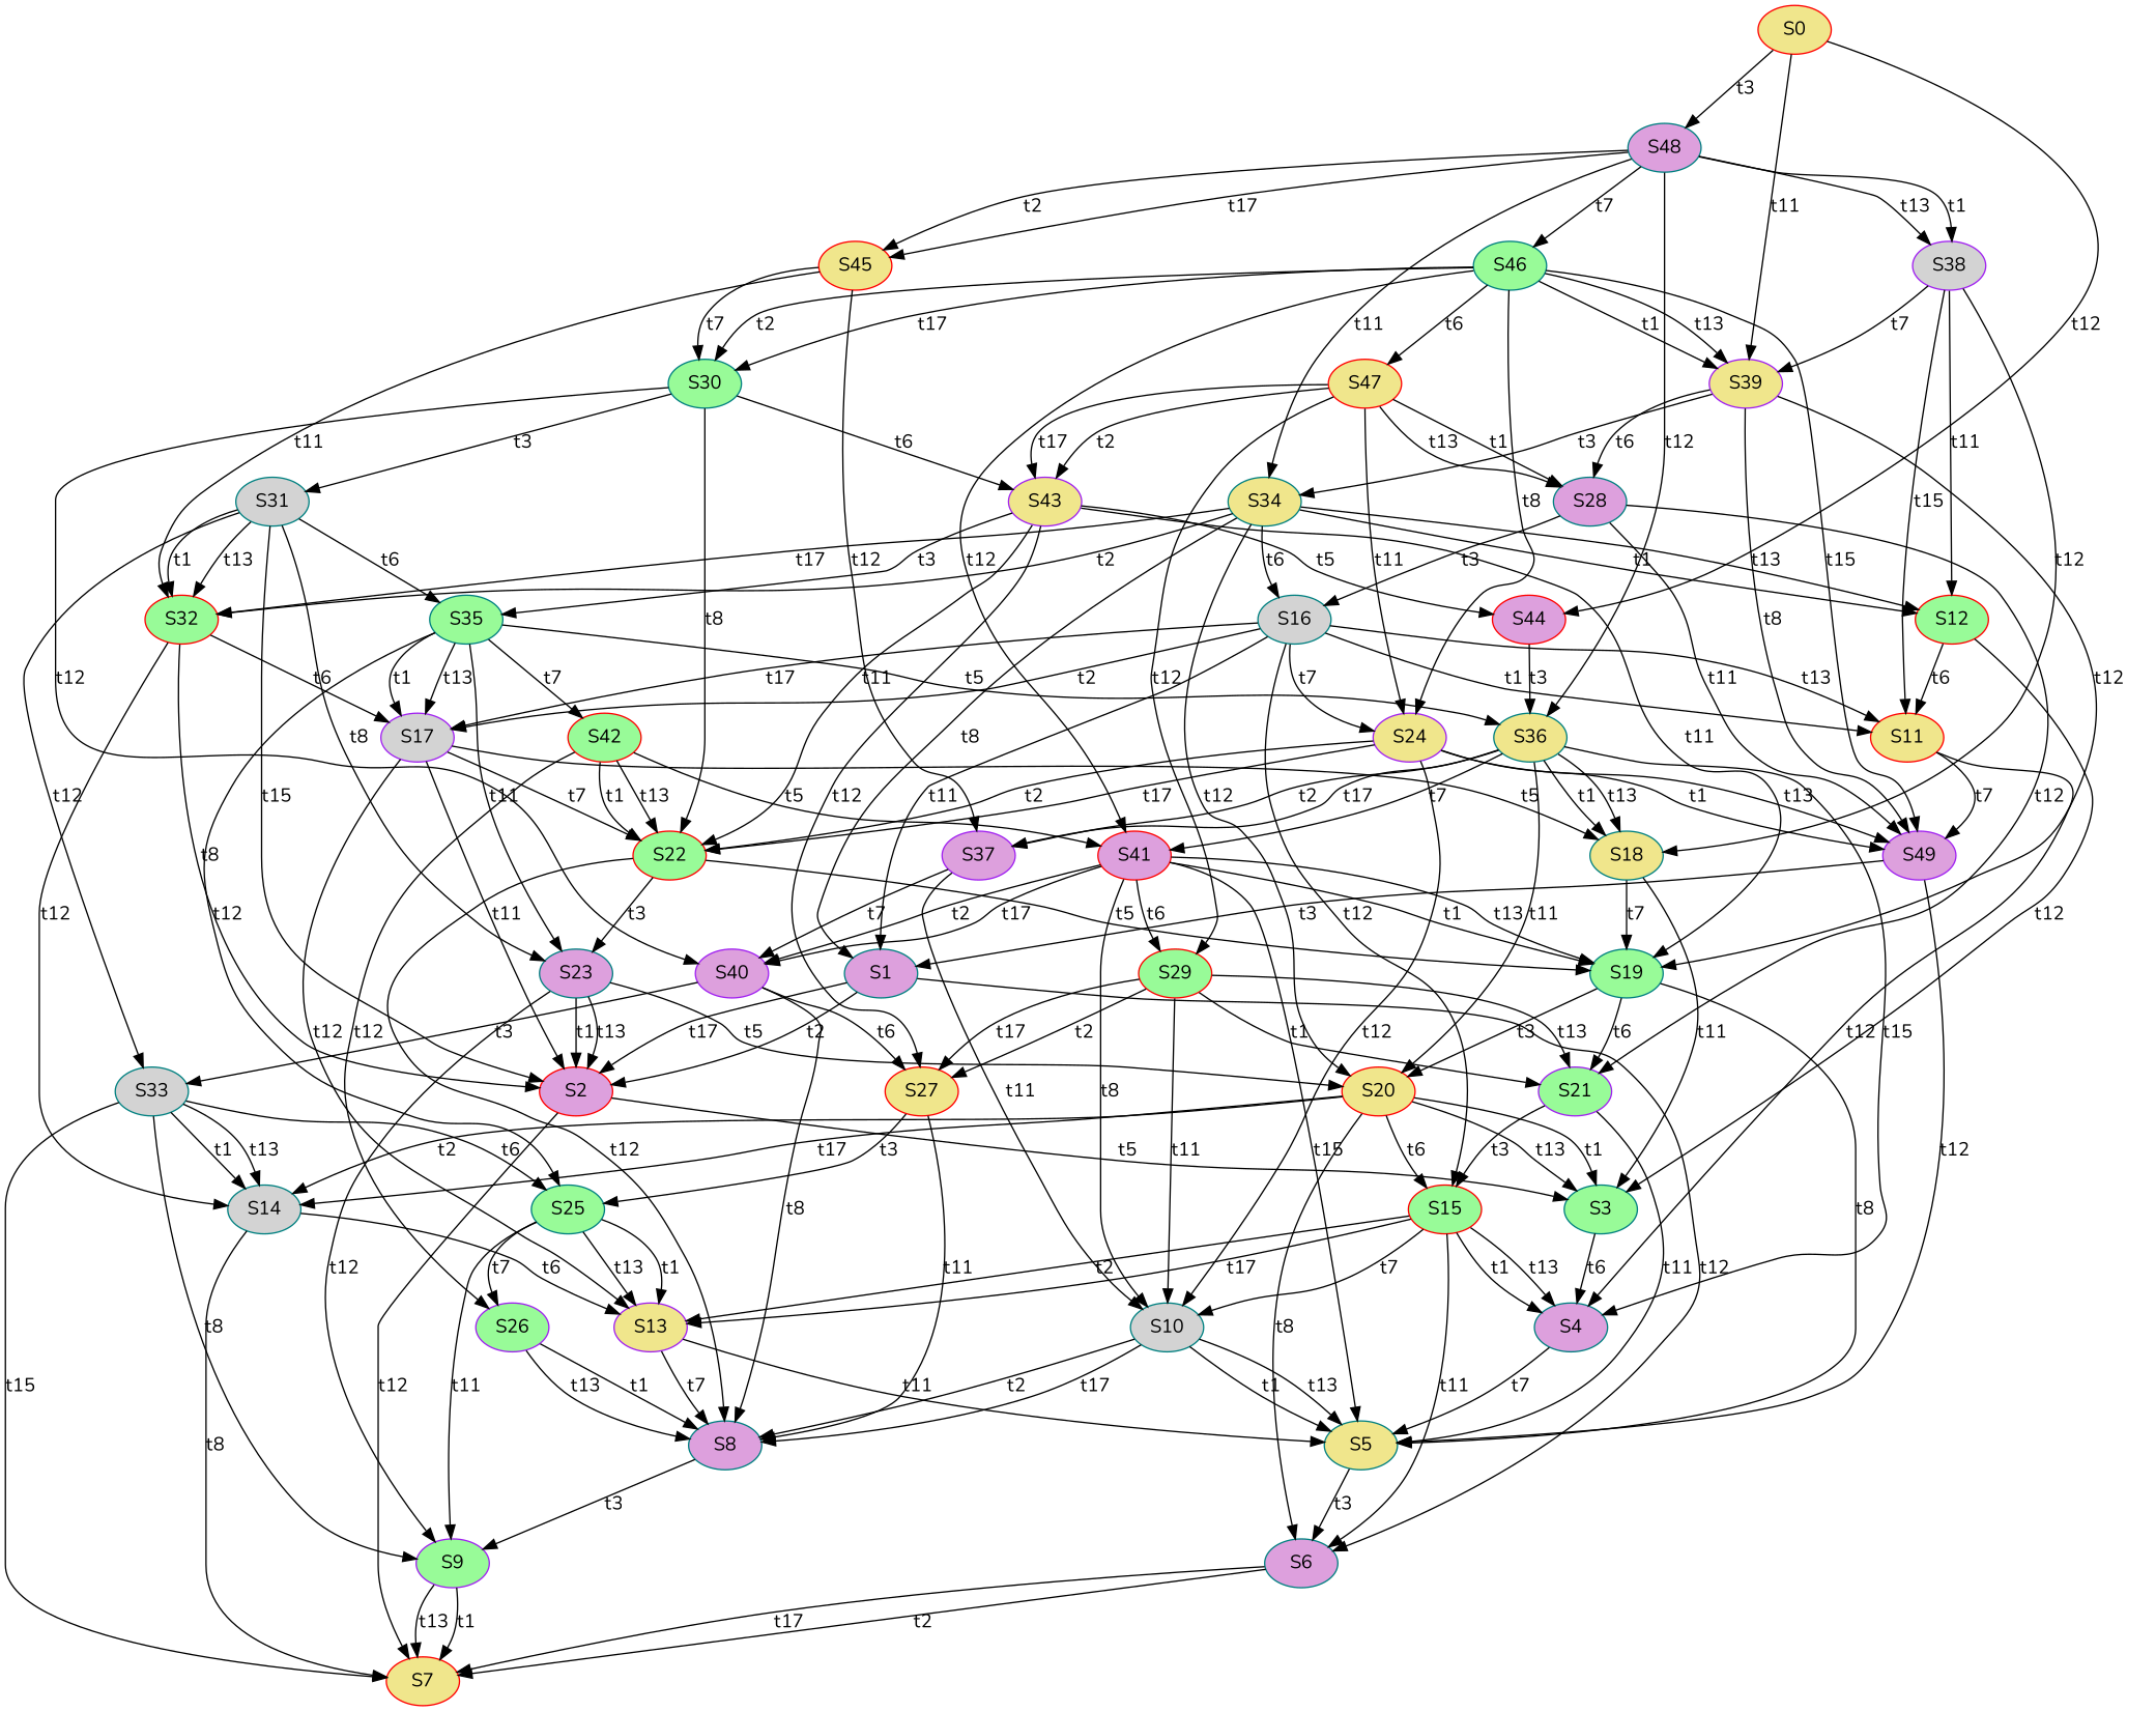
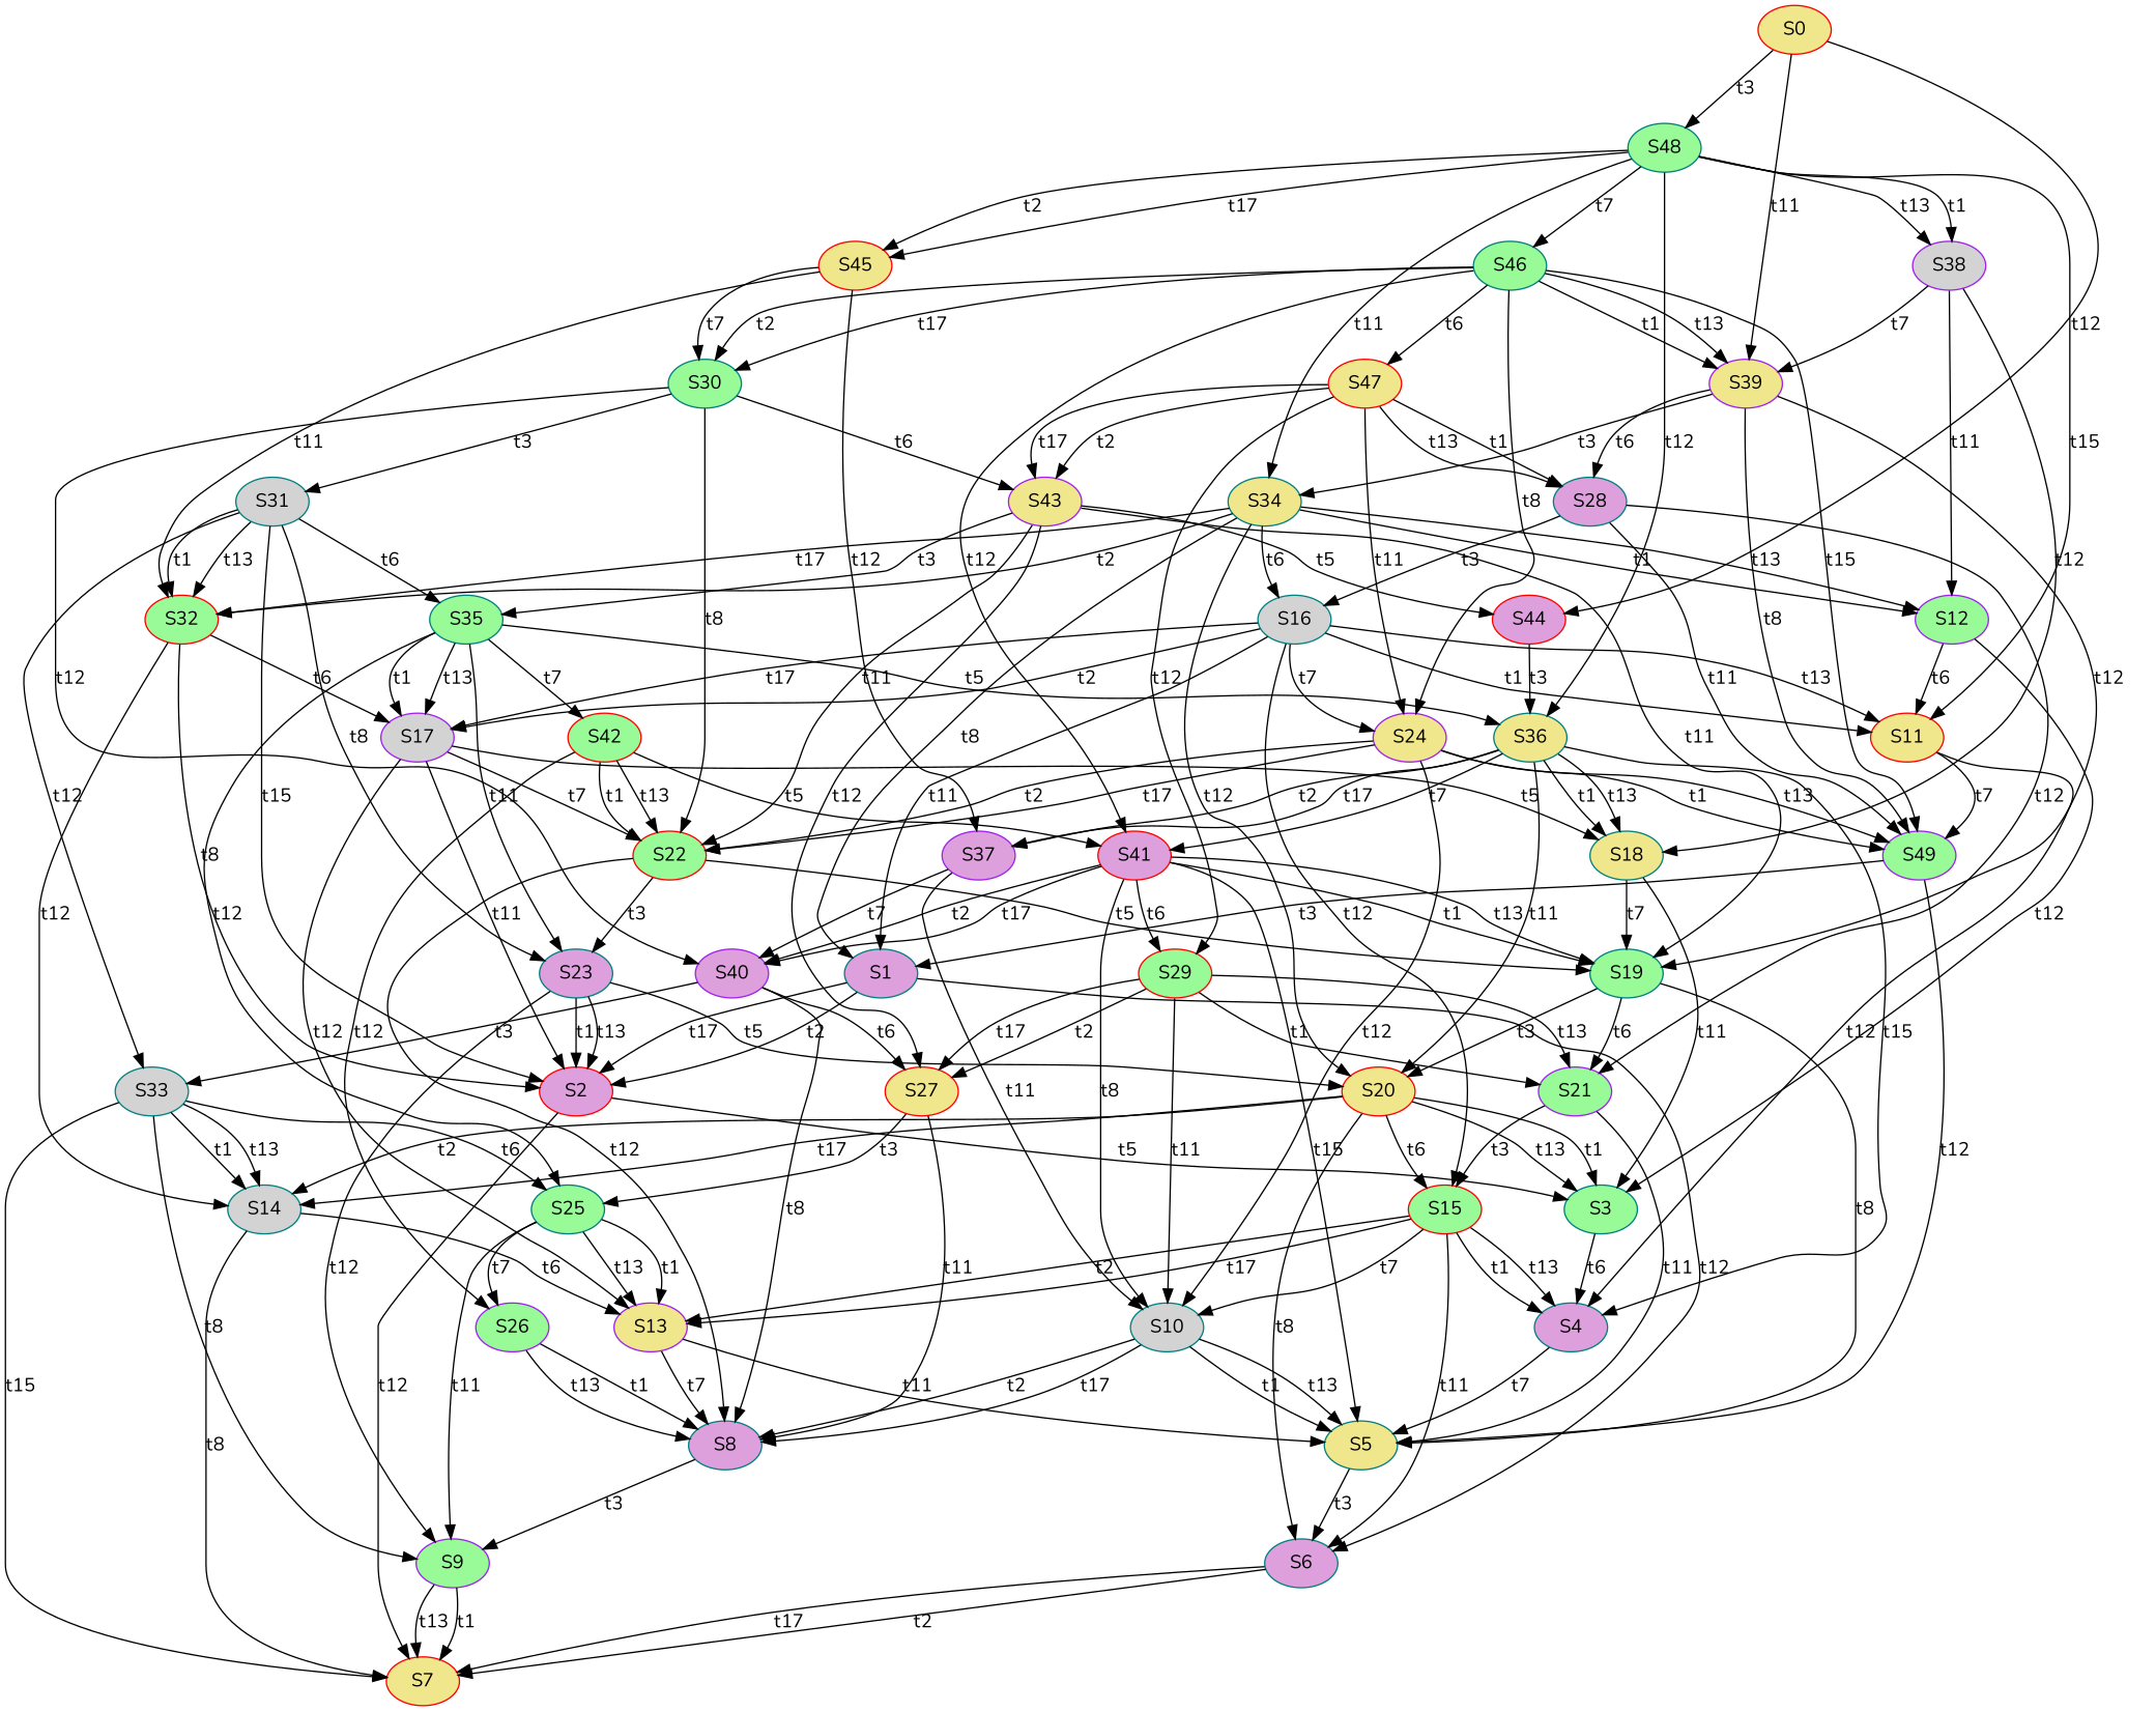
  digraph {
    fontname=Nunito
    node [color=teal fillcolor=palegreen fontname=Nunito style=filled]
    edge [fontname=Nunito]
    S11 [color=red fillcolor=khaki]
-   S49 [color=purple fillcolor=plum]
+   S49 [color=purple]
    S4 [fillcolor=plum]
    S1 [fillcolor=plum]
    S5 [fillcolor=khaki]
    S17 [color=purple fillcolor=lightgrey]
    S2 [color=red fillcolor=plum]
    S22 [color=red]
    S13 [color=purple fillcolor=khaki]
    S18 [fillcolor=khaki]
    S3
    S7 [color=red fillcolor=khaki]
    S23 [fillcolor=plum]
    S8 [fillcolor=plum]
    S19
    S28 [fillcolor=plum]
    S16 [fillcolor=lightgrey]
    S21 [color=purple]
    S24 [color=purple fillcolor=khaki]
    S15 [color=red]
    S38 [color=purple fillcolor=lightgrey]
-   S12 [color=red]
+   S12 [color=purple]
    S39 [color=purple fillcolor=khaki]
    S34 [fillcolor=khaki]
    S35
    S42 [color=red]
    S25
    S36 [fillcolor=khaki]
    S43 [color=purple fillcolor=khaki]
    S27 [color=red fillcolor=khaki]
    S44 [color=red fillcolor=plum]
    S45 [color=red fillcolor=khaki]
    S30
    S32 [color=red]
    S37 [color=purple fillcolor=plum]
    S31 [fillcolor=lightgrey]
    S40 [color=purple fillcolor=plum]
    S14 [fillcolor=lightgrey]
    S10 [fillcolor=lightgrey]
    S0 [color=red fillcolor=khaki]
-   S48 [fillcolor=plum]
+   S48
    S46
    S6 [fillcolor=plum]
    S9 [color=purple]
    S20 [color=red fillcolor=khaki]
    S26 [color=purple]
    S41 [color=red fillcolor=plum]
    S47 [color=red fillcolor=khaki]
    S29 [color=red]
    S33 [fillcolor=lightgrey]
    S11 -> S49 [label=t7]
    S11 -> S4 [label=t12]
    S49 -> S1 [label=t3]
    S49 -> S5 [label=t12]
    S4 -> S5 [label=t7]
    S1 -> S2 [label=t2]
    S1 -> S2 [label=t17]
    S1 -> S6 [label=t12]
    S5 -> S6 [label=t3]
    S17 -> S2 [label=t11]
    S17 -> S22 [label=t7]
    S17 -> S13 [label=t12]
    S17 -> S18 [label=t5]
    S2 -> S3 [label=t5]
    S2 -> S7 [label=t12]
    S22 -> S23 [label=t3]
    S22 -> S8 [label=t12]
    S22 -> S19 [label=t5]
    S13 -> S5 [label=t11]
    S13 -> S8 [label=t7]
    S18 -> S3 [label=t11]
    S18 -> S19 [label=t7]
    S3 -> S4 [label=t6]
    S23 -> S2 [label=t1]
    S23 -> S2 [label=t13]
    S23 -> S9 [label=t12]
    S23 -> S20 [label=t5]
    S8 -> S9 [label=t3]
    S19 -> S5 [label=t8]
    S19 -> S21 [label=t6]
    S19 -> S20 [label=t3]
    S28 -> S49 [label=t11]
    S28 -> S16 [label=t3]
    S28 -> S21 [label=t12]
    S16 -> S11 [label=t1]
    S16 -> S11 [label=t13]
    S16 -> S1 [label=t11]
    S16 -> S17 [label=t2]
    S16 -> S17 [label=t17]
    S16 -> S24 [label=t7]
    S16 -> S15 [label=t12]
    S21 -> S5 [label=t11]
    S21 -> S15 [label=t3]
    S24 -> S49 [label=t1]
    S24 -> S49 [label=t13]
    S24 -> S22 [label=t2]
    S24 -> S22 [label=t17]
    S24 -> S10 [label=t12]
    S15 -> S4 [label=t1]
    S15 -> S4 [label=t13]
    S15 -> S13 [label=t2]
    S15 -> S13 [label=t17]
    S15 -> S10 [label=t7]
    S15 -> S6 [label=t11]
    S38 -> S18 [label=t12]
    S38 -> S12 [label=t11]
    S38 -> S39 [label=t7]
    S12 -> S11 [label=t6]
    S12 -> S3 [label=t12]
    S39 -> S49 [label=t8]
    S39 -> S19 [label=t12]
    S39 -> S28 [label=t6]
    S39 -> S34 [label=t3]
    S34 -> S1 [label=t8]
    S34 -> S16 [label=t6]
    S34 -> S12 [label=t1]
    S34 -> S12 [label=t13]
    S34 -> S32 [label=t2]
    S34 -> S32 [label=t17]
    S34 -> S20 [label=t12]
    S35 -> S17 [label=t1]
    S35 -> S17 [label=t13]
    S35 -> S23 [label=t11]
    S35 -> S42 [label=t7]
    S35 -> S25 [label=t12]
    S35 -> S36 [label=t5]
    S42 -> S22 [label=t1]
    S42 -> S22 [label=t13]
    S42 -> S26 [label=t12]
    S42 -> S41 [label=t5]
    S25 -> S13 [label=t1]
    S25 -> S13 [label=t13]
    S25 -> S9 [label=t11]
    S25 -> S26 [label=t7]
    S36 -> S4 [label=t15]
    S36 -> S18 [label=t1]
    S36 -> S18 [label=t13]
    S36 -> S37 [label=t2]
    S36 -> S37 [label=t17]
    S36 -> S20 [label=t11]
    S36 -> S41 [label=t7]
    S43 -> S22 [label=t11]
    S43 -> S19 [label=t11]
    S43 -> S35 [label=t3]
    S43 -> S27 [label=t12]
    S43 -> S44 [label=t5]
    S27 -> S8 [label=t11]
    S27 -> S25 [label=t3]
    S44 -> S36 [label=t3]
    S45 -> S30 [label=t7]
    S45 -> S32 [label=t11]
    S45 -> S37 [label=t12]
    S30 -> S22 [label=t8]
    S30 -> S43 [label=t6]
    S30 -> S31 [label=t3]
    S30 -> S40 [label=t12]
    S32 -> S17 [label=t6]
    S32 -> S2 [label=t8]
    S32 -> S14 [label=t12]
    S37 -> S40 [label=t7]
    S37 -> S10 [label=t11]
    S31 -> S2 [label=t15]
    S31 -> S23 [label=t8]
    S31 -> S35 [label=t6]
    S31 -> S32 [label=t1]
    S31 -> S32 [label=t13]
    S31 -> S33 [label=t12]
    S40 -> S8 [label=t8]
    S40 -> S27 [label=t6]
    S40 -> S33 [label=t3]
    S14 -> S13 [label=t6]
    S14 -> S7 [label=t8]
    S10 -> S5 [label=t1]
    S10 -> S5 [label=t13]
    S10 -> S8 [label=t2]
    S10 -> S8 [label=t17]
    S0 -> S39 [label=t11]
    S0 -> S44 [label=t12]
    S0 -> S48 [label=t3]
-   S38 -> S11 [label=t15]
+   S48 -> S11 [label=t15]
    S48 -> S38 [label=t1]
    S48 -> S38 [label=t13]
    S48 -> S34 [label=t11]
    S48 -> S36 [label=t12]
    S48 -> S45 [label=t2]
    S48 -> S45 [label=t17]
    S48 -> S46 [label=t7]
    S46 -> S49 [label=t15]
    S46 -> S24 [label=t8]
    S46 -> S39 [label=t1]
    S46 -> S39 [label=t13]
    S46 -> S30 [label=t2]
    S46 -> S30 [label=t17]
    S46 -> S41 [label=t12]
    S46 -> S47 [label=t6]
    S6 -> S7 [label=t2]
    S6 -> S7 [label=t17]
    S9 -> S7 [label=t1]
    S9 -> S7 [label=t13]
    S20 -> S3 [label=t1]
    S20 -> S3 [label=t13]
    S20 -> S15 [label=t6]
    S20 -> S14 [label=t2]
    S20 -> S14 [label=t17]
    S20 -> S6 [label=t8]
    S26 -> S8 [label=t1]
    S26 -> S8 [label=t13]
    S41 -> S5 [label=t15]
    S41 -> S19 [label=t1]
    S41 -> S19 [label=t13]
    S41 -> S40 [label=t2]
    S41 -> S40 [label=t17]
    S41 -> S10 [label=t8]
    S41 -> S29 [label=t6]
    S47 -> S28 [label=t1]
    S47 -> S28 [label=t13]
    S47 -> S24 [label=t11]
    S47 -> S43 [label=t2]
    S47 -> S43 [label=t17]
    S47 -> S29 [label=t12]
    S29 -> S21 [label=t1]
    S29 -> S21 [label=t13]
    S29 -> S27 [label=t2]
    S29 -> S27 [label=t17]
    S29 -> S10 [label=t11]
    S33 -> S7 [label=t15]
    S33 -> S25 [label=t6]
    S33 -> S14 [label=t1]
    S33 -> S14 [label=t13]
    S33 -> S9 [label=t8]
  }
